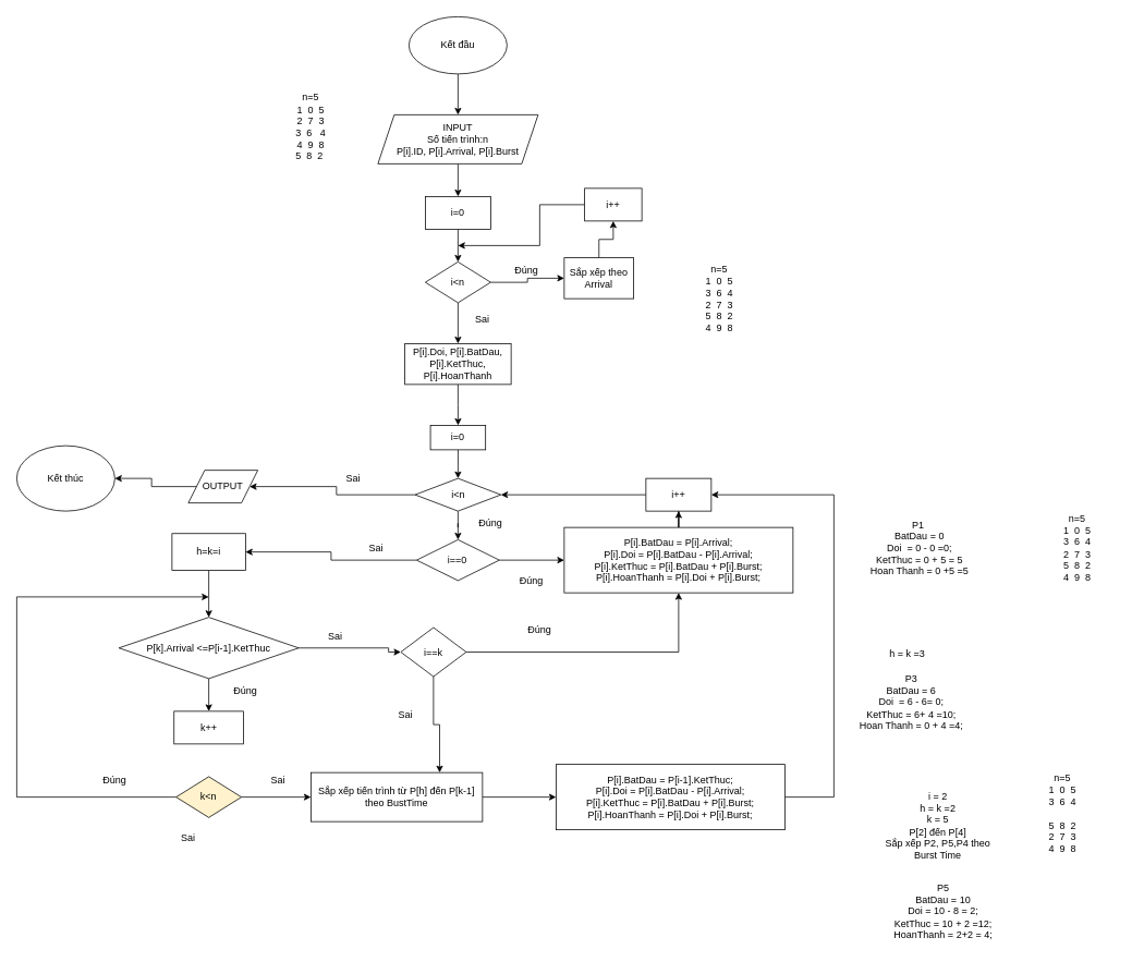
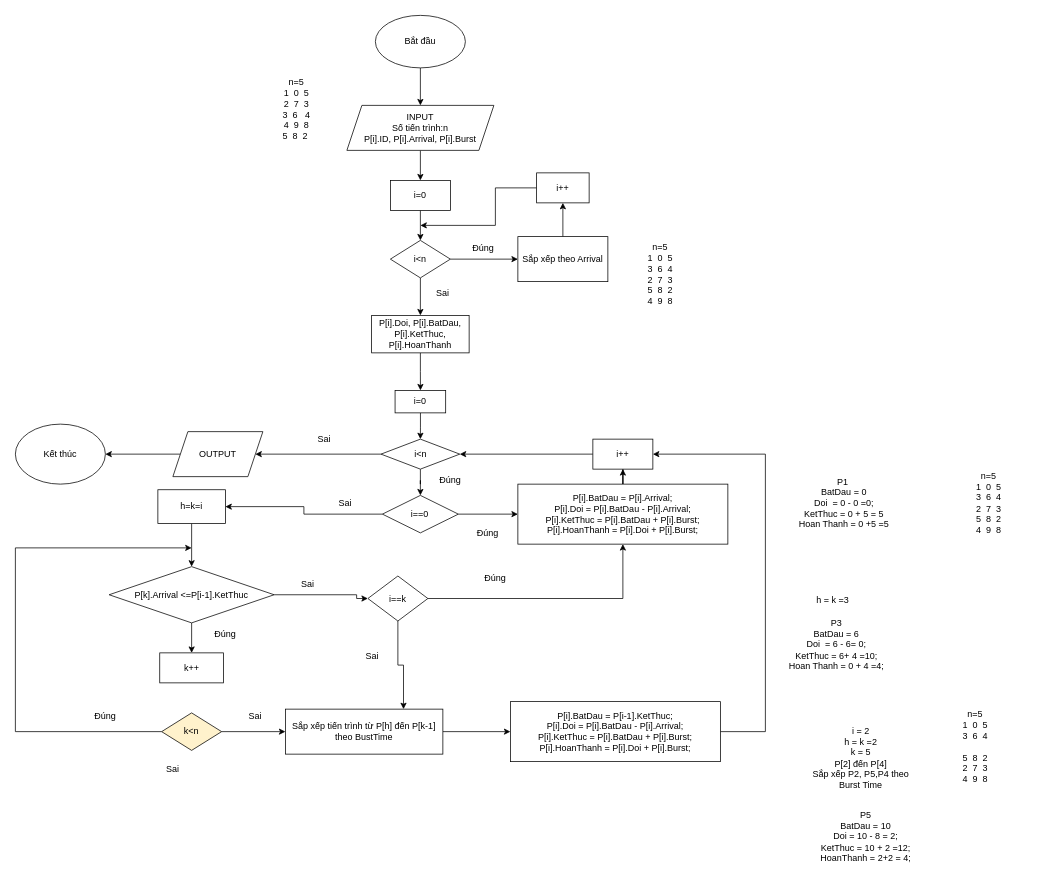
  <mxCell id="0" />
  <mxCell id="1" parent="0" />
  <mxCell id="2" style="edgeStyle=orthogonalEdgeStyle;rounded=0;orthogonalLoop=1;jettySize=auto;html=1;entryX=0.5;entryY=0;entryDx=0;entryDy=0;" parent="1" source="3" target="5" edge="1"><mxGeometry relative="1" as="geometry" /></mxCell>
- <mxCell id="3" value="Kết đầu" style="ellipse;whiteSpace=wrap;html=1;" parent="1" vertex="1"><mxGeometry x="500" y="20" width="120" height="70" as="geometry" /></mxCell>
+ <mxCell id="3" value="Bắt đầu" style="ellipse;whiteSpace=wrap;html=1;" parent="1" vertex="1"><mxGeometry x="500" y="20" width="120" height="70" as="geometry" /></mxCell>
  <mxCell id="4" style="edgeStyle=orthogonalEdgeStyle;rounded=0;orthogonalLoop=1;jettySize=auto;html=1;entryX=0.5;entryY=0;entryDx=0;entryDy=0;" parent="1" source="5" target="7" edge="1"><mxGeometry relative="1" as="geometry" /></mxCell>
  <mxCell id="5" value="INPUT&lt;br&gt;Số tiến trình:n&lt;br&gt;P[i].ID, P[i].Arrival, P[i].Burst" style="shape=parallelogram;perimeter=parallelogramPerimeter;whiteSpace=wrap;html=1;fixedSize=1;" parent="1" vertex="1"><mxGeometry x="462" y="140" width="196" height="60" as="geometry" /></mxCell>
  <mxCell id="6" style="edgeStyle=orthogonalEdgeStyle;rounded=0;orthogonalLoop=1;jettySize=auto;html=1;entryX=0.5;entryY=0;entryDx=0;entryDy=0;" parent="1" source="7" target="10" edge="1"><mxGeometry relative="1" as="geometry" /></mxCell>
  <mxCell id="7" value="i=0" style="rounded=0;whiteSpace=wrap;html=1;" parent="1" vertex="1"><mxGeometry x="520" y="240" width="80" height="40" as="geometry" /></mxCell>
  <mxCell id="8" style="edgeStyle=orthogonalEdgeStyle;rounded=0;orthogonalLoop=1;jettySize=auto;html=1;" parent="1" source="10" target="12" edge="1"><mxGeometry relative="1" as="geometry" /></mxCell>
  <mxCell id="9" style="edgeStyle=orthogonalEdgeStyle;rounded=0;orthogonalLoop=1;jettySize=auto;html=1;entryX=0.5;entryY=0;entryDx=0;entryDy=0;" parent="1" source="10" target="18" edge="1"><mxGeometry relative="1" as="geometry" /></mxCell>
  <mxCell id="10" value="i&amp;lt;n" style="rhombus;whiteSpace=wrap;html=1;" parent="1" vertex="1"><mxGeometry x="520" y="320" width="80" height="50" as="geometry" /></mxCell>
  <mxCell id="11" style="edgeStyle=orthogonalEdgeStyle;rounded=0;orthogonalLoop=1;jettySize=auto;html=1;entryX=0.5;entryY=1;entryDx=0;entryDy=0;" parent="1" source="12" target="15" edge="1"><mxGeometry relative="1" as="geometry" /></mxCell>
- <mxCell id="12" value="Sắp xếp theo Arrival" style="rounded=0;whiteSpace=wrap;html=1;" parent="1" vertex="1"><mxGeometry x="690" y="315" width="85" height="50" as="geometry" /></mxCell>
+ <mxCell id="12" value="Sắp xếp theo Arrival" style="rounded=0;whiteSpace=wrap;html=1;" parent="1" vertex="1"><mxGeometry x="690" y="315" width="120" height="60" as="geometry" /></mxCell>
  <mxCell id="13" value="Đúng" style="text;html=1;strokeColor=none;fillColor=none;align=center;verticalAlign=middle;whiteSpace=wrap;rounded=0;" parent="1" vertex="1"><mxGeometry x="614" y="315" width="60" height="30" as="geometry" /></mxCell>
  <mxCell id="14" style="edgeStyle=orthogonalEdgeStyle;rounded=0;orthogonalLoop=1;jettySize=auto;html=1;" parent="1" source="15" edge="1"><mxGeometry relative="1" as="geometry"><mxPoint x="560" y="300" as="targetPoint" /><Array as="points"><mxPoint x="660" y="250" /><mxPoint x="660" y="300" /></Array></mxGeometry></mxCell>
  <mxCell id="15" value="i++" style="rounded=0;whiteSpace=wrap;html=1;" parent="1" vertex="1"><mxGeometry x="715" y="230" width="70" height="40" as="geometry" /></mxCell>
  <mxCell id="16" value="Sai" style="text;html=1;strokeColor=none;fillColor=none;align=center;verticalAlign=middle;whiteSpace=wrap;rounded=0;" parent="1" vertex="1"><mxGeometry x="560" y="375" width="60" height="30" as="geometry" /></mxCell>
  <mxCell id="17" style="edgeStyle=orthogonalEdgeStyle;rounded=0;orthogonalLoop=1;jettySize=auto;html=1;" parent="1" source="18" target="23" edge="1"><mxGeometry relative="1" as="geometry"><mxPoint x="560" y="510" as="targetPoint" /></mxGeometry></mxCell>
  <mxCell id="18" value="P[i].Doi, P[i].BatDau, P[i].KetThuc, P[i].HoanThanh" style="rounded=0;whiteSpace=wrap;html=1;align=center;" parent="1" vertex="1"><mxGeometry x="495" y="420" width="130" height="50" as="geometry" /></mxCell>
  <mxCell id="19" style="edgeStyle=orthogonalEdgeStyle;rounded=0;orthogonalLoop=1;jettySize=auto;html=1;entryX=0.5;entryY=0;entryDx=0;entryDy=0;" parent="1" source="21" target="26" edge="1"><mxGeometry relative="1" as="geometry" /></mxCell>
  <mxCell id="20" style="edgeStyle=orthogonalEdgeStyle;rounded=0;orthogonalLoop=1;jettySize=auto;html=1;entryX=1;entryY=0.5;entryDx=0;entryDy=0;" parent="1" source="21" target="32" edge="1"><mxGeometry relative="1" as="geometry" /></mxCell>
  <mxCell id="21" value="i&amp;lt;n" style="rhombus;whiteSpace=wrap;html=1;align=center;" parent="1" vertex="1"><mxGeometry x="507.5" y="585" width="105" height="40" as="geometry" /></mxCell>
  <mxCell id="22" style="edgeStyle=orthogonalEdgeStyle;rounded=0;orthogonalLoop=1;jettySize=auto;html=1;entryX=0.5;entryY=0;entryDx=0;entryDy=0;" parent="1" source="23" target="21" edge="1"><mxGeometry relative="1" as="geometry" /></mxCell>
  <mxCell id="23" value="i=0" style="rounded=0;whiteSpace=wrap;html=1;align=center;" parent="1" vertex="1"><mxGeometry x="526.25" y="520" width="67.5" height="30" as="geometry" /></mxCell>
  <mxCell id="24" style="edgeStyle=orthogonalEdgeStyle;rounded=0;orthogonalLoop=1;jettySize=auto;html=1;" parent="1" source="26" target="28" edge="1"><mxGeometry relative="1" as="geometry" /></mxCell>
  <mxCell id="25" style="edgeStyle=orthogonalEdgeStyle;rounded=0;orthogonalLoop=1;jettySize=auto;html=1;entryX=1;entryY=0.5;entryDx=0;entryDy=0;" parent="1" source="26" target="36" edge="1"><mxGeometry relative="1" as="geometry" /></mxCell>
  <mxCell id="26" value="i==0" style="rhombus;whiteSpace=wrap;html=1;align=center;" parent="1" vertex="1"><mxGeometry x="509.38" y="660" width="101.25" height="50" as="geometry" /></mxCell>
  <mxCell id="27" style="edgeStyle=orthogonalEdgeStyle;rounded=0;orthogonalLoop=1;jettySize=auto;html=1;" parent="1" source="28" target="39" edge="1"><mxGeometry relative="1" as="geometry" /></mxCell>
  <mxCell id="28" value="P[i].BatDau = P[i].Arrival;&lt;br&gt;P[i].Doi = P[i].BatDau - P[i].Arrival;&lt;br&gt;P[i].KetThuc = P[i].BatDau + P[i].Burst;&lt;br&gt;P[i].HoanThanh = P[i].Doi + P[i].Burst;" style="rounded=0;whiteSpace=wrap;html=1;" parent="1" vertex="1"><mxGeometry x="690" y="645" width="279.99" height="80" as="geometry" /></mxCell>
  <mxCell id="29" value="Đúng" style="text;html=1;strokeColor=none;fillColor=none;align=center;verticalAlign=middle;whiteSpace=wrap;rounded=0;" parent="1" vertex="1"><mxGeometry x="570" y="625" width="60" height="30" as="geometry" /></mxCell>
  <mxCell id="30" value="Đúng" style="text;html=1;strokeColor=none;fillColor=none;align=center;verticalAlign=middle;whiteSpace=wrap;rounded=0;" parent="1" vertex="1"><mxGeometry x="620" y="695" width="60" height="30" as="geometry" /></mxCell>
  <mxCell id="31" style="edgeStyle=orthogonalEdgeStyle;rounded=0;orthogonalLoop=1;jettySize=auto;html=1;entryX=1;entryY=0.5;entryDx=0;entryDy=0;" parent="1" source="32" target="34" edge="1"><mxGeometry relative="1" as="geometry" /></mxCell>
- <mxCell id="32" value="OUTPUT" style="shape=parallelogram;perimeter=parallelogramPerimeter;whiteSpace=wrap;html=1;fixedSize=1;" parent="1" vertex="1"><mxGeometry x="230" y="575" width="85" height="40" as="geometry" /></mxCell>
+ <mxCell id="32" value="OUTPUT" style="shape=parallelogram;perimeter=parallelogramPerimeter;whiteSpace=wrap;html=1;fixedSize=1;" parent="1" vertex="1"><mxGeometry x="230" y="575" width="120" height="60" as="geometry" /></mxCell>
  <mxCell id="33" value="Sai" style="text;html=1;strokeColor=none;fillColor=none;align=center;verticalAlign=middle;whiteSpace=wrap;rounded=0;" parent="1" vertex="1"><mxGeometry x="402" y="570" width="60" height="30" as="geometry" /></mxCell>
- <mxCell id="34" value="Kết thúc" style="ellipse;whiteSpace=wrap;html=1;" parent="1" vertex="1"><mxGeometry x="20" y="545" width="120" height="80" as="geometry" /></mxCell>
+ <mxCell id="34" value="Kết thúc" style="ellipse;whiteSpace=wrap;html=1;" parent="1" vertex="1"><mxGeometry x="20" y="565" width="120" height="80" as="geometry" /></mxCell>
  <mxCell id="35" style="edgeStyle=orthogonalEdgeStyle;rounded=0;orthogonalLoop=1;jettySize=auto;html=1;entryX=0.5;entryY=0;entryDx=0;entryDy=0;" parent="1" source="36" target="42" edge="1"><mxGeometry relative="1" as="geometry" /></mxCell>
  <mxCell id="36" value="h=k=i" style="rounded=0;whiteSpace=wrap;html=1;" parent="1" vertex="1"><mxGeometry x="210" y="652.5" width="90" height="45" as="geometry" /></mxCell>
  <mxCell id="37" value="Sai" style="text;html=1;strokeColor=none;fillColor=none;align=center;verticalAlign=middle;whiteSpace=wrap;rounded=0;" parent="1" vertex="1"><mxGeometry x="430" y="655" width="60" height="30" as="geometry" /></mxCell>
  <mxCell id="38" style="edgeStyle=orthogonalEdgeStyle;rounded=0;orthogonalLoop=1;jettySize=auto;html=1;entryX=1;entryY=0.5;entryDx=0;entryDy=0;" parent="1" source="39" target="21" edge="1"><mxGeometry relative="1" as="geometry"><Array as="points"><mxPoint x="800" y="605" /></Array></mxGeometry></mxCell>
  <mxCell id="39" value="i++" style="rounded=0;whiteSpace=wrap;html=1;" parent="1" vertex="1"><mxGeometry x="789.99" y="585" width="80" height="40" as="geometry" /></mxCell>
  <mxCell id="40" style="edgeStyle=orthogonalEdgeStyle;rounded=0;orthogonalLoop=1;jettySize=auto;html=1;entryX=0.5;entryY=0;entryDx=0;entryDy=0;" parent="1" source="42" target="43" edge="1"><mxGeometry relative="1" as="geometry" /></mxCell>
  <mxCell id="41" style="edgeStyle=orthogonalEdgeStyle;rounded=0;orthogonalLoop=1;jettySize=auto;html=1;" parent="1" source="42" target="56" edge="1"><mxGeometry relative="1" as="geometry"><mxPoint x="490" y="793" as="targetPoint" /><Array as="points"><mxPoint x="475" y="793" /></Array></mxGeometry></mxCell>
  <mxCell id="42" value="P[k].Arrival &amp;lt;=P[i-1].KetThuc" style="rhombus;whiteSpace=wrap;html=1;" parent="1" vertex="1"><mxGeometry x="145" y="755" width="220" height="75" as="geometry" /></mxCell>
  <mxCell id="43" value="k++" style="rounded=0;whiteSpace=wrap;html=1;" parent="1" vertex="1"><mxGeometry x="212.5" y="870" width="85" height="40" as="geometry" /></mxCell>
  <mxCell id="44" style="edgeStyle=orthogonalEdgeStyle;rounded=0;orthogonalLoop=1;jettySize=auto;html=1;" parent="1" source="46" edge="1"><mxGeometry relative="1" as="geometry"><mxPoint x="255" y="730" as="targetPoint" /><Array as="points"><mxPoint x="20" y="975" /></Array></mxGeometry></mxCell>
  <mxCell id="45" style="edgeStyle=orthogonalEdgeStyle;rounded=0;orthogonalLoop=1;jettySize=auto;html=1;entryX=0;entryY=0.5;entryDx=0;entryDy=0;" parent="1" source="46" target="50" edge="1"><mxGeometry relative="1" as="geometry" /></mxCell>
  <mxCell id="46" value="k&amp;lt;n" style="rhombus;whiteSpace=wrap;html=1;fillColor=#fff2cc;" parent="1" vertex="1"><mxGeometry x="215" y="950" width="80" height="50" as="geometry" /></mxCell>
  <mxCell id="47" value="Đúng" style="text;html=1;strokeColor=none;fillColor=none;align=center;verticalAlign=middle;whiteSpace=wrap;rounded=0;" parent="1" vertex="1"><mxGeometry x="110" y="940" width="60" height="30" as="geometry" /></mxCell>
  <mxCell id="48" value="Đúng" style="text;html=1;strokeColor=none;fillColor=none;align=center;verticalAlign=middle;whiteSpace=wrap;rounded=0;" parent="1" vertex="1"><mxGeometry x="270" y="830" width="60" height="30" as="geometry" /></mxCell>
  <mxCell id="49" style="edgeStyle=orthogonalEdgeStyle;rounded=0;orthogonalLoop=1;jettySize=auto;html=1;entryX=0;entryY=0.5;entryDx=0;entryDy=0;" parent="1" source="50" target="60" edge="1"><mxGeometry relative="1" as="geometry" /></mxCell>
  <mxCell id="50" value="Sắp xếp tiến trình từ P[h] đến P[k-1] theo BustTime" style="rounded=0;whiteSpace=wrap;html=1;" parent="1" vertex="1"><mxGeometry x="380" y="945" width="210" height="60" as="geometry" /></mxCell>
  <mxCell id="51" value="Sai" style="text;html=1;strokeColor=none;fillColor=none;align=center;verticalAlign=middle;whiteSpace=wrap;rounded=0;" parent="1" vertex="1"><mxGeometry x="310" y="940" width="60" height="30" as="geometry" /></mxCell>
  <mxCell id="52" value="Sai" style="text;html=1;strokeColor=none;fillColor=none;align=center;verticalAlign=middle;whiteSpace=wrap;rounded=0;" parent="1" vertex="1"><mxGeometry y="1010" width="60" height="30" as="geometry" x="200" /></mxCell>
  <mxCell id="53" value="Sai" style="text;html=1;strokeColor=none;fillColor=none;align=center;verticalAlign=middle;whiteSpace=wrap;rounded=0;" parent="1" vertex="1"><mxGeometry x="380" y="762.5" width="60" height="30" as="geometry" /></mxCell>
  <mxCell id="54" style="edgeStyle=orthogonalEdgeStyle;rounded=0;orthogonalLoop=1;jettySize=auto;html=1;entryX=0.5;entryY=1;entryDx=0;entryDy=0;" parent="1" source="56" target="28" edge="1"><mxGeometry relative="1" as="geometry" /></mxCell>
  <mxCell id="55" style="edgeStyle=orthogonalEdgeStyle;rounded=0;orthogonalLoop=1;jettySize=auto;html=1;entryX=0.75;entryY=0;entryDx=0;entryDy=0;" parent="1" source="56" target="50" edge="1"><mxGeometry relative="1" as="geometry" /></mxCell>
  <mxCell id="56" value="i==k" style="rhombus;whiteSpace=wrap;html=1;" parent="1" vertex="1"><mxGeometry x="490" y="767.5" width="80" height="60" as="geometry" /></mxCell>
  <mxCell id="57" value="Đúng" style="text;html=1;strokeColor=none;fillColor=none;align=center;verticalAlign=middle;whiteSpace=wrap;rounded=0;" parent="1" vertex="1"><mxGeometry x="630" y="755" width="60" height="30" as="geometry" /></mxCell>
  <mxCell id="58" value="Sai" style="text;html=1;strokeColor=none;fillColor=none;align=center;verticalAlign=middle;whiteSpace=wrap;rounded=0;" parent="1" vertex="1"><mxGeometry x="466.25" y="860" width="60" height="30" as="geometry" /></mxCell>
  <mxCell id="59" style="edgeStyle=orthogonalEdgeStyle;rounded=0;orthogonalLoop=1;jettySize=auto;html=1;entryX=1;entryY=0.5;entryDx=0;entryDy=0;" parent="1" source="60" target="39" edge="1"><mxGeometry relative="1" as="geometry"><Array as="points"><mxPoint x="1020" y="975" /><mxPoint x="1020" y="605" /></Array></mxGeometry></mxCell>
  <mxCell id="60" value="P[i].BatDau = P[i-1].KetThuc;&lt;br&gt;P[i].Doi = P[i].BatDau - P[i].Arrival;&lt;br&gt;P[i].KetThuc = P[i].BatDau + P[i].Burst;&lt;br&gt;P[i].HoanThanh = P[i].Doi + P[i].Burst;" style="rounded=0;whiteSpace=wrap;html=1;" parent="1" vertex="1"><mxGeometry x="680" y="935" width="279.99" height="80" as="geometry" /></mxCell>
- <mxCell id="61" value="n=5&lt;br&gt;1&amp;nbsp; 0&amp;nbsp; 5&lt;br&gt;2&amp;nbsp; 7&amp;nbsp; 3&lt;br&gt;3&amp;nbsp; 6&amp;nbsp; &amp;nbsp;4&lt;br&gt;4&amp;nbsp; 9&amp;nbsp; 8&lt;br&gt;5&amp;nbsp; 8&amp;nbsp; 2&amp;nbsp;" style="text;html=1;strokeColor=none;fillColor=none;align=center;verticalAlign=middle;whiteSpace=wrap;rounded=0;" vertex="1" parent="1"><mxGeometry x="320" y="90" width="120" height="130" as="geometry" /></mxCell>
+ <mxCell id="61" value="n=5&lt;br&gt;1&amp;nbsp; 0&amp;nbsp; 5&lt;br&gt;2&amp;nbsp; 7&amp;nbsp; 3&lt;br&gt;3&amp;nbsp; 6&amp;nbsp; &amp;nbsp;4&lt;br&gt;4&amp;nbsp; 9&amp;nbsp; 8&lt;br&gt;5&amp;nbsp; 8&amp;nbsp; 2&amp;nbsp;" style="text;html=1;strokeColor=none;fillColor=none;align=center;verticalAlign=middle;whiteSpace=wrap;rounded=0;" vertex="1" parent="1"><mxGeometry x="335" y="80" width="120" height="130" as="geometry" /></mxCell>
  <mxCell id="62" value="n=5&lt;br&gt;1&amp;nbsp; 0&amp;nbsp; 5&lt;br&gt;3&amp;nbsp; 6&amp;nbsp; 4&lt;br&gt;2&amp;nbsp; 7&amp;nbsp; 3&lt;br&gt;5&amp;nbsp; 8&amp;nbsp; 2&lt;br&gt;4&amp;nbsp; 9&amp;nbsp; 8" style="text;html=1;strokeColor=none;fillColor=none;align=center;verticalAlign=middle;whiteSpace=wrap;rounded=0;" vertex="1" parent="1"><mxGeometry x="820" y="300" width="120" height="130" as="geometry" /></mxCell>
  <mxCell id="63" value="P1&amp;nbsp;&lt;br&gt;BatDau = 0&lt;br&gt;Doi&amp;nbsp; = 0 - 0 =0;&lt;br&gt;KetThuc = 0 + 5 = 5&lt;br&gt;Hoan Thanh = 0 +5 =5" style="text;html=1;strokeColor=none;fillColor=none;align=center;verticalAlign=middle;whiteSpace=wrap;rounded=0;" vertex="1" parent="1"><mxGeometry x="1050" y="566.25" width="150" height="207.5" as="geometry" /></mxCell>
  <mxCell id="64" value="h = k =3&lt;br&gt;" style="text;html=1;strokeColor=none;fillColor=none;align=center;verticalAlign=middle;whiteSpace=wrap;rounded=0;" vertex="1" parent="1"><mxGeometry x="1080" y="785" width="60" height="30" as="geometry" /></mxCell>
  <mxCell id="65" value="n=5&lt;br&gt;1&amp;nbsp; 0&amp;nbsp; 5&lt;br&gt;3&amp;nbsp; 6&amp;nbsp; 4&lt;br&gt;2&amp;nbsp; 7&amp;nbsp; 3&lt;br&gt;5&amp;nbsp; 8&amp;nbsp; 2&lt;br&gt;4&amp;nbsp; 9&amp;nbsp; 8" style="text;html=1;strokeColor=none;fillColor=none;align=center;verticalAlign=middle;whiteSpace=wrap;rounded=0;" vertex="1" parent="1"><mxGeometry x="1257.5" y="605" width="120" height="130" as="geometry" /></mxCell>
  <mxCell id="66" value="P3&lt;br&gt;BatDau = 6&lt;br&gt;Doi&amp;nbsp; = 6 - 6= 0;&lt;br&gt;KetThuc = 6+ 4 =10;&lt;br&gt;Hoan Thanh = 0 + 4 =4;" style="text;html=1;strokeColor=none;fillColor=none;align=center;verticalAlign=middle;whiteSpace=wrap;rounded=0;" vertex="1" parent="1"><mxGeometry x="1040" y="755" width="150" height="207.5" as="geometry" /></mxCell>
  <mxCell id="67" value="i = 2&lt;br&gt;h = k =2&lt;br&gt;k = 5&lt;br&gt;P[2] đến P[4]&lt;br&gt;Sắp xếp P2, P5,P4 theo Burst Time" style="text;html=1;strokeColor=none;fillColor=none;align=center;verticalAlign=middle;whiteSpace=wrap;rounded=0;" vertex="1" parent="1"><mxGeometry x="1070" y="945" width="155" height="130" as="geometry" /></mxCell>
  <mxCell id="68" value="n=5&lt;br&gt;1&amp;nbsp; 0&amp;nbsp; 5&lt;br&gt;3&amp;nbsp; 6&amp;nbsp; 4&lt;br&gt;&lt;br&gt;5&amp;nbsp; 8&amp;nbsp; 2&lt;br&gt;2&amp;nbsp; 7&amp;nbsp; 3&lt;br&gt;4&amp;nbsp; 9&amp;nbsp; 8" style="text;html=1;strokeColor=none;fillColor=none;align=center;verticalAlign=middle;whiteSpace=wrap;rounded=0;" vertex="1" parent="1"><mxGeometry x="1240" y="930" width="120" height="130" as="geometry" /></mxCell>
  <mxCell id="69" value="P5&lt;br&gt;BatDau = 10&lt;br&gt;Doi = 10 - 8 = 2;&lt;br&gt;KetThuc = 10 + 2 =12;&lt;br&gt;HoanThanh = 2+2 = 4;" style="text;html=1;strokeColor=none;fillColor=none;align=center;verticalAlign=middle;whiteSpace=wrap;rounded=0;" vertex="1" parent="1"><mxGeometry x="1050" y="1060" width="207.5" height="110" as="geometry" /></mxCell>
